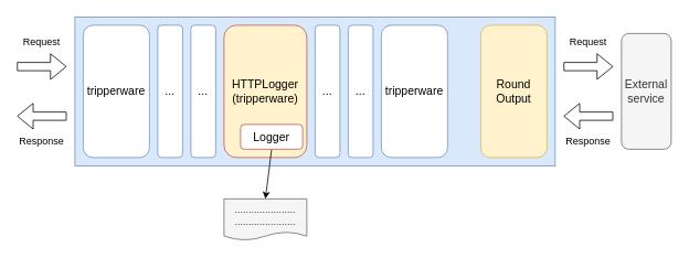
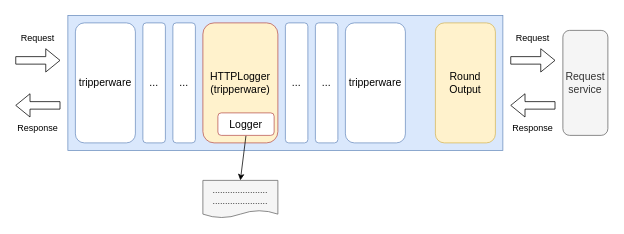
  <mxCell id="0" />
  <mxCell id="1" parent="0" />
  <mxCell id="2" value="" style="rounded=0;whiteSpace=wrap;html=1;fillColor=#dae8fc;strokeColor=#6c8ebf;shadow=0;" parent="1" vertex="1"><mxGeometry x="90" y="20" width="580" height="180" as="geometry" /></mxCell>
  <mxCell id="3" value="HTTPLogger&lt;br&gt;(tripperware)" style="rounded=1;whiteSpace=wrap;html=1;fontSize=14;strokeColor=#b85450;fillColor=#fff2cc;" parent="1" vertex="1"><mxGeometry x="270" y="30" width="100" height="160" as="geometry" /></mxCell>
  <mxCell id="4" value="Round&lt;br&gt;Output" style="rounded=1;whiteSpace=wrap;html=1;fontSize=14;strokeColor=#d6b656;fillColor=#fff2cc;" parent="1" vertex="1"><mxGeometry x="580" y="30" width="80" height="160" as="geometry" /></mxCell>
  <mxCell id="5" value="tripperware" style="rounded=1;whiteSpace=wrap;html=1;fontSize=14;strokeColor=#6c8ebf;fillColor=default;" parent="1" vertex="1"><mxGeometry x="100" y="30" width="80" height="160" as="geometry" /></mxCell>
  <mxCell id="6" value="..." style="rounded=1;whiteSpace=wrap;html=1;fontSize=14;strokeColor=#6c8ebf;fillColor=default;" parent="1" vertex="1"><mxGeometry x="190" y="30" width="30" height="160" as="geometry" /></mxCell>
  <mxCell id="7" value="..." style="rounded=1;whiteSpace=wrap;html=1;fontSize=14;strokeColor=#6c8ebf;fillColor=default;" parent="1" vertex="1"><mxGeometry x="230" y="30" width="30" height="160" as="geometry" /></mxCell>
  <mxCell id="8" value="tripperware" style="rounded=1;whiteSpace=wrap;html=1;fontSize=14;strokeColor=#6c8ebf;fillColor=default;" parent="1" vertex="1"><mxGeometry x="460" y="30" width="80" height="160" as="geometry" /></mxCell>
  <mxCell id="9" value="..." style="rounded=1;whiteSpace=wrap;html=1;fontSize=14;strokeColor=#6c8ebf;fillColor=default;" parent="1" vertex="1"><mxGeometry x="420" y="30" width="30" height="160" as="geometry" /></mxCell>
  <mxCell id="10" value="..." style="rounded=1;whiteSpace=wrap;html=1;fontSize=14;strokeColor=#6c8ebf;fillColor=default;" parent="1" vertex="1"><mxGeometry x="380" y="30" width="30" height="160" as="geometry" /></mxCell>
  <mxCell id="11" style="edgeStyle=none;html=1;exitX=0.5;exitY=1;exitDx=0;exitDy=0;entryX=0.5;entryY=0;entryDx=0;entryDy=0;" parent="1" source="12" target="13" edge="1"><mxGeometry relative="1" as="geometry" /></mxCell>
  <mxCell id="12" value="Logger" style="rounded=1;whiteSpace=wrap;html=1;fontSize=14;strokeColor=#b85450;fillColor=default;" parent="1" vertex="1"><mxGeometry x="290" y="150" width="75" height="30" as="geometry" /></mxCell>
  <mxCell id="13" value="......................&lt;br&gt;......................" style="shape=document;whiteSpace=wrap;html=1;boundedLbl=1;fillColor=#f5f5f5;fontColor=#333333;strokeColor=#666666;size=0.2;" parent="1" vertex="1"><mxGeometry x="270" y="240" width="100" height="50" as="geometry" /></mxCell>
  <mxCell id="14" value="" style="shape=flexArrow;endArrow=classic;html=1;" parent="1" edge="1"><mxGeometry width="50" height="50" relative="1" as="geometry"><mxPoint x="20" y="80" as="sourcePoint" /><mxPoint x="80" y="80" as="targetPoint" /></mxGeometry></mxCell>
  <mxCell id="15" value="Request" style="text;html=1;strokeColor=none;fillColor=none;align=center;verticalAlign=middle;whiteSpace=wrap;rounded=0;" parent="1" vertex="1"><mxGeometry x="20" y="40" width="60" height="20" as="geometry" /></mxCell>
  <mxCell id="16" value="" style="shape=flexArrow;endArrow=classic;html=1;" parent="1" edge="1"><mxGeometry width="50" height="50" relative="1" as="geometry"><mxPoint x="80" y="140" as="sourcePoint" /><mxPoint x="20" y="140" as="targetPoint" /></mxGeometry></mxCell>
  <mxCell id="17" value="Response" style="text;html=1;strokeColor=none;fillColor=none;align=center;verticalAlign=middle;whiteSpace=wrap;rounded=0;" parent="1" vertex="1"><mxGeometry x="20" y="160" width="60" height="20" as="geometry" /></mxCell>
  <mxCell id="18" value="" style="shape=flexArrow;endArrow=classic;html=1;" edge="1" parent="1"><mxGeometry width="50" height="50" relative="1" as="geometry"><mxPoint x="680" y="80" as="sourcePoint" /><mxPoint x="740" y="80" as="targetPoint" /></mxGeometry></mxCell>
  <mxCell id="19" value="Request" style="text;html=1;strokeColor=none;fillColor=none;align=center;verticalAlign=middle;whiteSpace=wrap;rounded=0;" vertex="1" parent="1"><mxGeometry x="680" y="40" width="60" height="20" as="geometry" /></mxCell>
  <mxCell id="20" value="" style="shape=flexArrow;endArrow=classic;html=1;" edge="1" parent="1"><mxGeometry width="50" height="50" relative="1" as="geometry"><mxPoint x="740" y="140" as="sourcePoint" /><mxPoint x="680" y="140" as="targetPoint" /></mxGeometry></mxCell>
  <mxCell id="21" value="Response" style="text;html=1;strokeColor=none;fillColor=none;align=center;verticalAlign=middle;whiteSpace=wrap;rounded=0;" vertex="1" parent="1"><mxGeometry x="680" y="160" width="60" height="20" as="geometry" /></mxCell>
- <mxCell id="22" value="External service" style="rounded=1;whiteSpace=wrap;html=1;fontSize=14;strokeColor=#666666;fillColor=#f5f5f5;fontColor=#333333;" vertex="1" parent="1"><mxGeometry x="750" y="40" width="60" height="140" as="geometry" /></mxCell>
+ <mxCell id="22" value="Request service" style="rounded=1;whiteSpace=wrap;html=1;fontSize=14;strokeColor=#666666;fillColor=#f5f5f5;fontColor=#333333;" vertex="1" parent="1"><mxGeometry x="750" y="40" width="60" height="140" as="geometry" /></mxCell>
